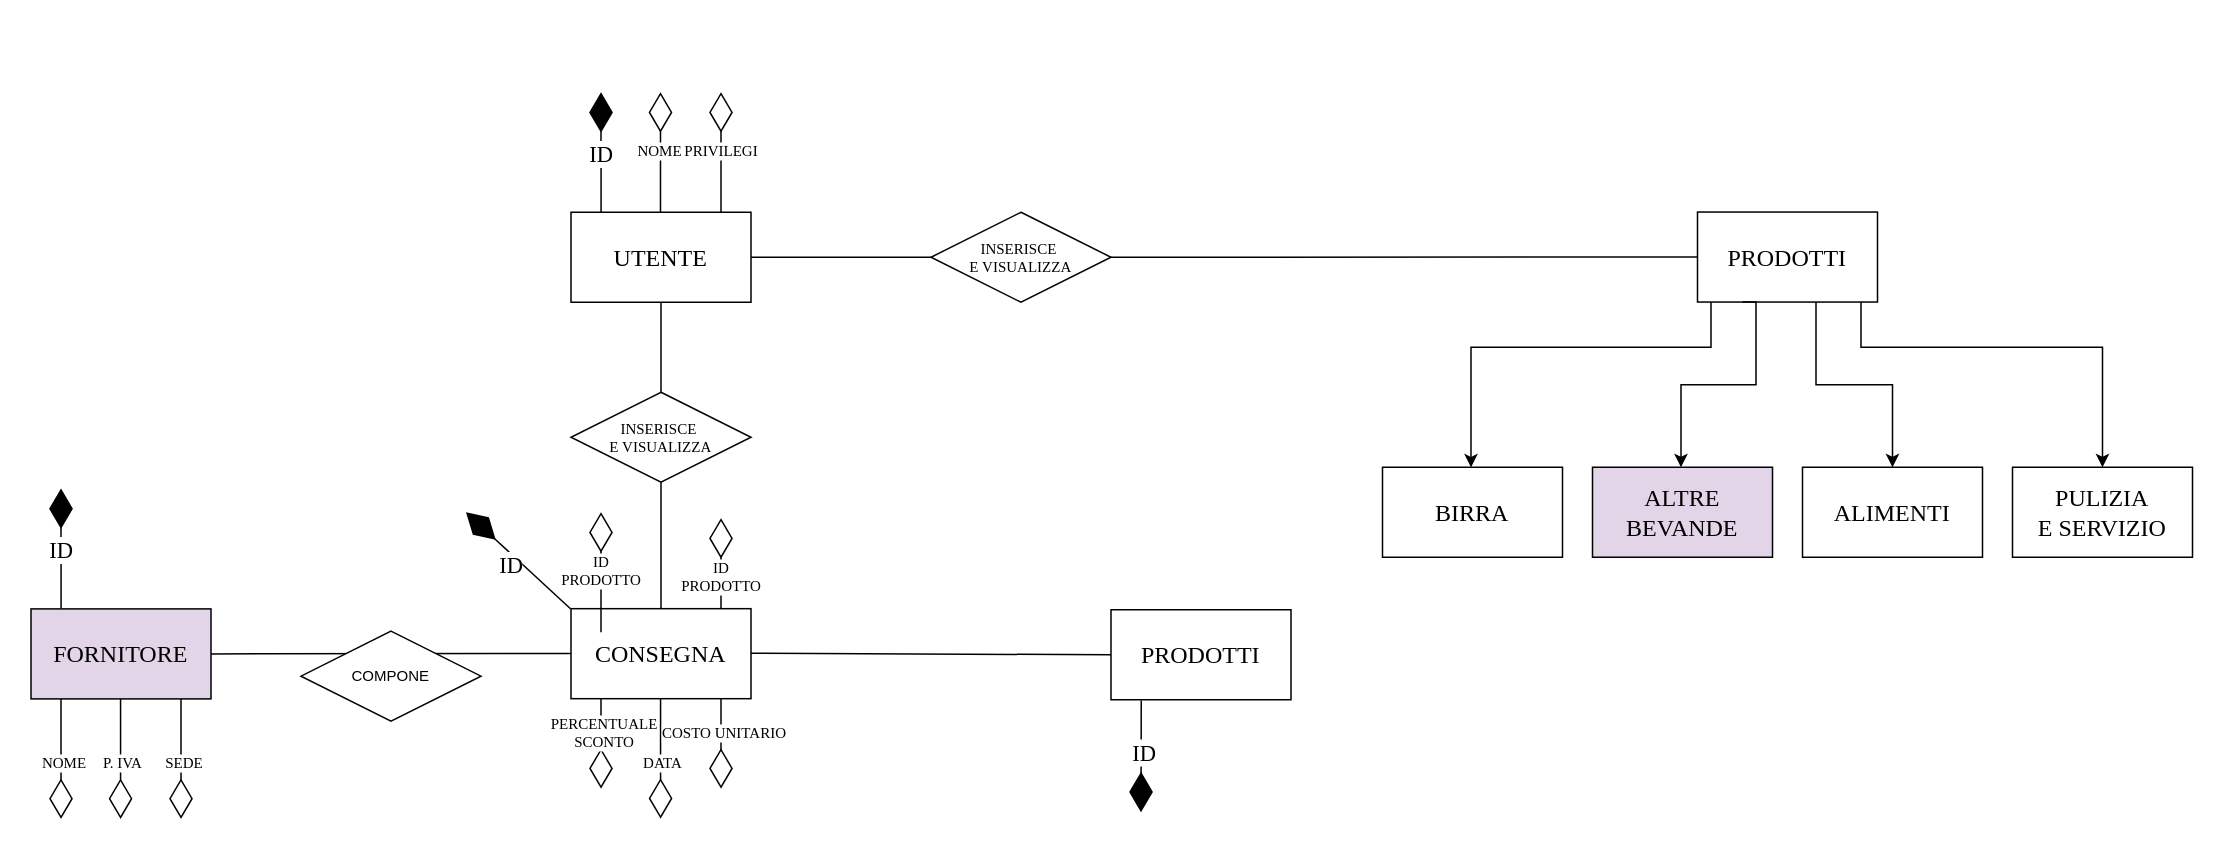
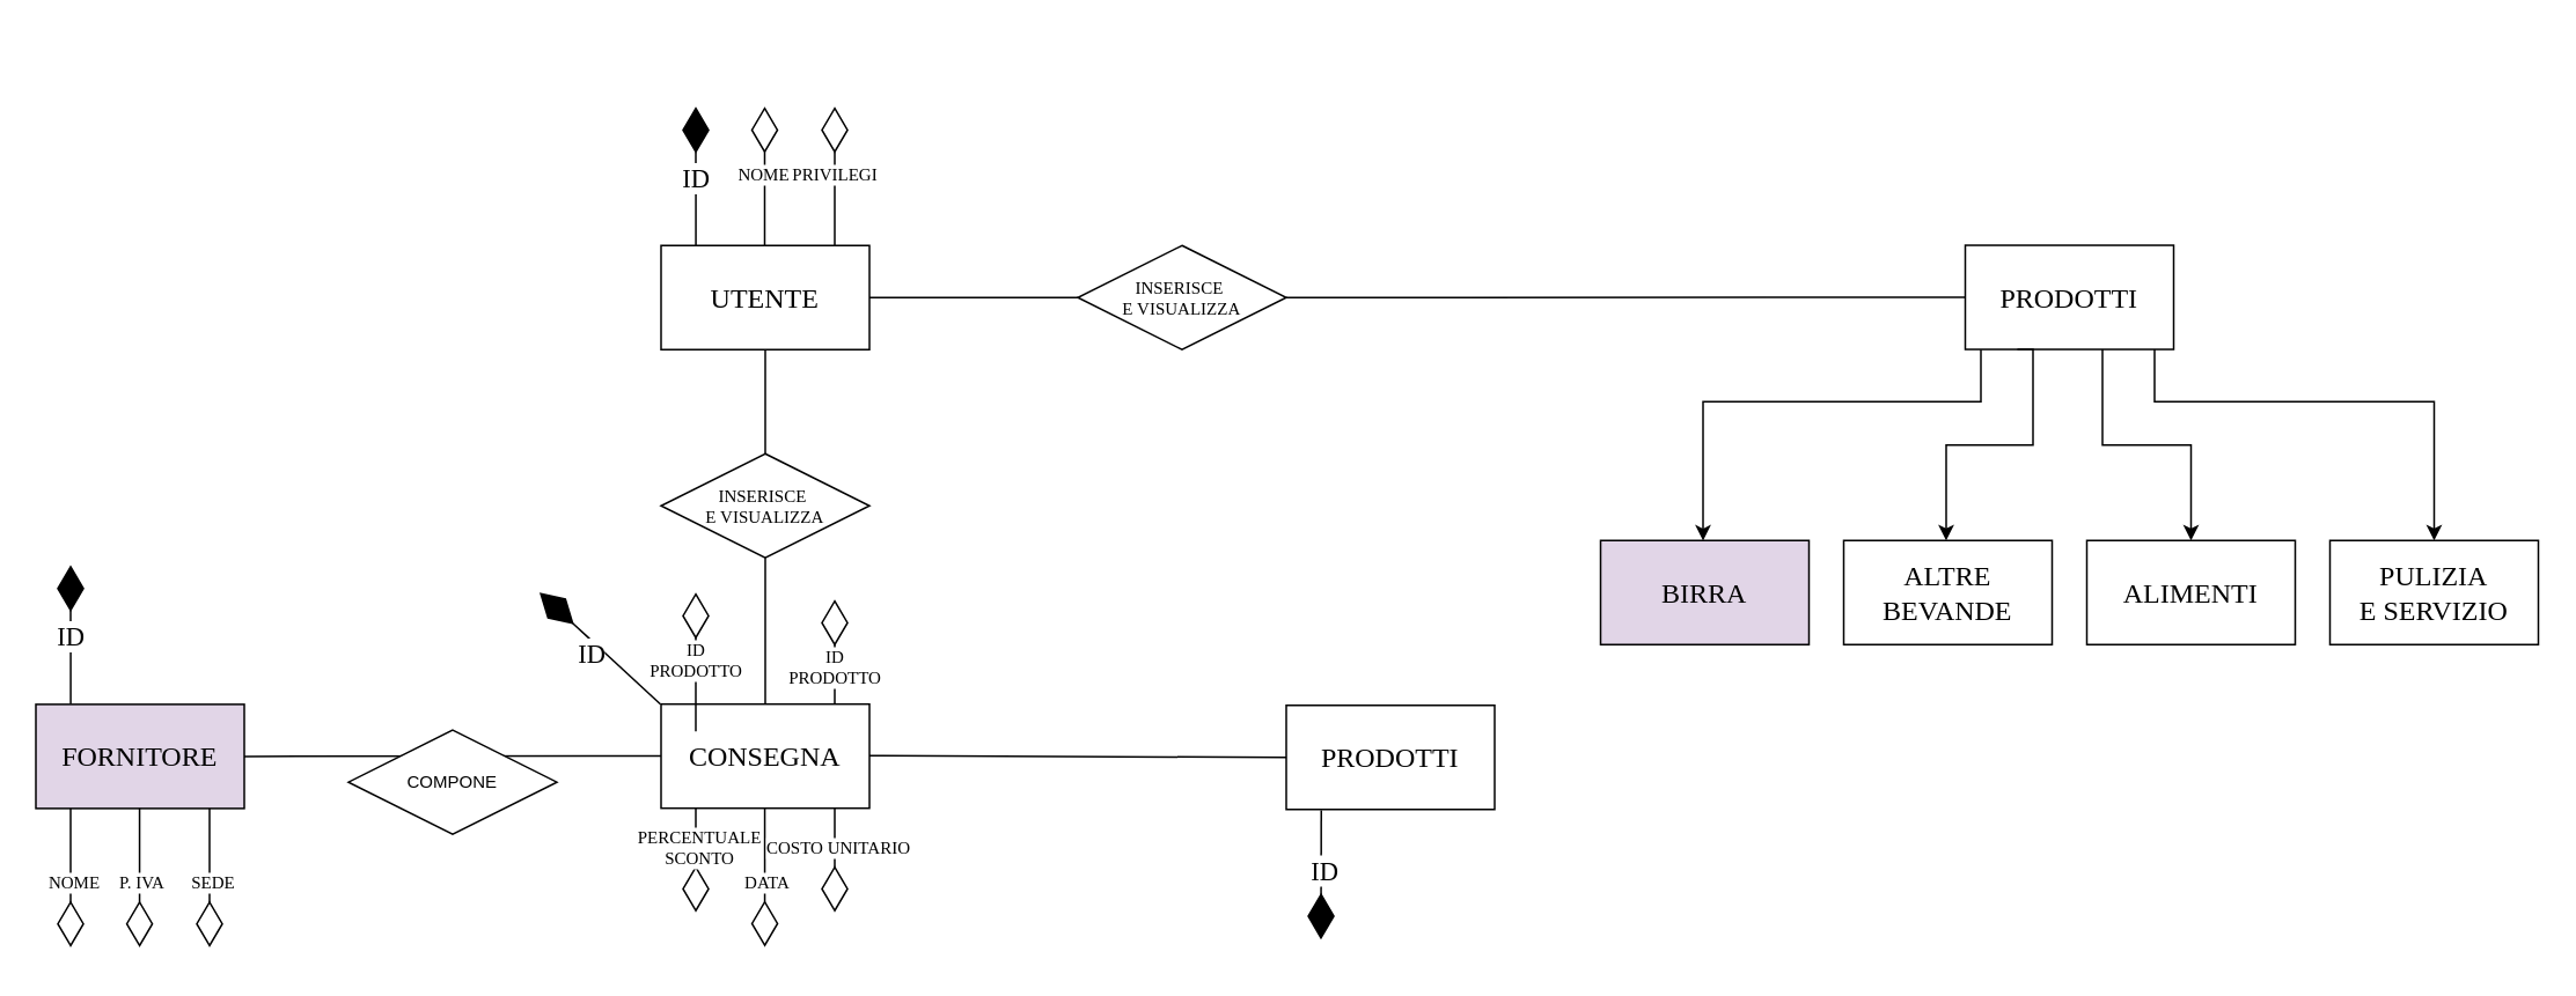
  <mxCell id="0" />
  <mxCell id="1" parent="0" />
  <mxCell id="2" value="FORNITORE" style="rounded=0;whiteSpace=wrap;html=1;hachureGap=4;fontFamily=Architects Daughter;fontSize=16;fillColor=#e1d5e7;" parent="1" vertex="1"><mxGeometry x="20" y="405.43" width="120" height="60" as="geometry" /></mxCell>
  <mxCell id="3" value="PRODOTTI" style="rounded=0;whiteSpace=wrap;html=1;hachureGap=4;fontFamily=Architects Daughter;fontSize=16;" parent="1" vertex="1"><mxGeometry x="740" y="406" width="120" height="60" as="geometry" /></mxCell>
  <mxCell id="4" value="" style="endArrow=none;html=1;rounded=0;hachureGap=4;fontFamily=Architects Daughter;exitX=1;exitY=0.5;exitDx=0;exitDy=0;" parent="1" edge="1" source="2"><mxGeometry relative="1" as="geometry"><mxPoint x="240" y="434.79" as="sourcePoint" /><mxPoint x="380.299" y="435.141" as="targetPoint" /></mxGeometry></mxCell>
  <mxCell id="5" value="" style="endArrow=none;html=1;rounded=0;hachureGap=4;fontFamily=Architects Daughter;entryX=0;entryY=0.5;entryDx=0;entryDy=0;" parent="1" target="3" edge="1"><mxGeometry relative="1" as="geometry"><mxPoint x="500" y="435.04" as="sourcePoint" /><mxPoint x="640" y="435.54" as="targetPoint" /></mxGeometry></mxCell>
  <mxCell id="6" value="" style="endArrow=diamondThin;endFill=1;endSize=24;html=1;rounded=0;hachureGap=4;fontFamily=Architects Daughter;exitX=0.108;exitY=1;exitDx=0;exitDy=0;exitPerimeter=0;" parent="1" edge="1"><mxGeometry width="160" relative="1" as="geometry"><mxPoint x="40.04" y="405.14" as="sourcePoint" /><mxPoint x="40" y="325.14" as="targetPoint" /></mxGeometry></mxCell>
  <mxCell id="7" value="ID" style="edgeLabel;html=1;align=center;verticalAlign=middle;resizable=0;points=[];hachureGap=4;fontFamily=Architects Daughter;fontSize=15;" parent="6" vertex="1" connectable="0"><mxGeometry x="0.15" y="1" relative="1" as="geometry"><mxPoint y="6" as="offset" /></mxGeometry></mxCell>
  <mxCell id="8" value="" style="endArrow=diamondThin;endFill=0;endSize=24;html=1;rounded=0;exitX=0.5;exitY=1;exitDx=0;exitDy=0;fontFamily=Architects Daughter;" parent="1" edge="1"><mxGeometry width="160" relative="1" as="geometry"><mxPoint x="40" y="465.43" as="sourcePoint" /><mxPoint x="40" y="545.43" as="targetPoint" /></mxGeometry></mxCell>
  <mxCell id="9" value="NOME" style="edgeLabel;html=1;align=center;verticalAlign=middle;resizable=0;points=[];fontFamily=Architects Daughter;fontSize=10;" parent="8" vertex="1" connectable="0"><mxGeometry x="0.039" y="1" relative="1" as="geometry"><mxPoint as="offset" /></mxGeometry></mxCell>
  <mxCell id="10" value="" style="endArrow=diamondThin;endFill=0;endSize=24;html=1;rounded=0;exitX=0.5;exitY=1;exitDx=0;exitDy=0;fontFamily=Architects Daughter;" parent="1" edge="1"><mxGeometry width="160" relative="1" as="geometry"><mxPoint x="79.71" y="465.43" as="sourcePoint" /><mxPoint x="79.71" y="545.43" as="targetPoint" /></mxGeometry></mxCell>
  <mxCell id="11" value="P. IVA" style="edgeLabel;html=1;align=center;verticalAlign=middle;resizable=0;points=[];fontFamily=Architects Daughter;fontSize=10;" parent="10" vertex="1" connectable="0"><mxGeometry x="0.039" y="1" relative="1" as="geometry"><mxPoint as="offset" /></mxGeometry></mxCell>
  <mxCell id="12" value="" style="endArrow=diamondThin;endFill=0;endSize=24;html=1;rounded=0;exitX=0.5;exitY=1;exitDx=0;exitDy=0;fontFamily=Architects Daughter;" parent="1" edge="1"><mxGeometry width="160" relative="1" as="geometry"><mxPoint x="120" y="465.43" as="sourcePoint" /><mxPoint x="120" y="545.43" as="targetPoint" /></mxGeometry></mxCell>
  <mxCell id="13" value="SEDE" style="edgeLabel;html=1;align=center;verticalAlign=middle;resizable=0;points=[];fontFamily=Architects Daughter;fontSize=10;" parent="12" vertex="1" connectable="0"><mxGeometry x="0.039" y="1" relative="1" as="geometry"><mxPoint as="offset" /></mxGeometry></mxCell>
  <mxCell id="14" value="" style="endArrow=diamondThin;endFill=0;endSize=24;html=1;rounded=0;exitX=0.5;exitY=1;exitDx=0;exitDy=0;fontFamily=Architects Daughter;" parent="1" edge="1"><mxGeometry width="160" relative="1" as="geometry"><mxPoint x="439.71" y="465.29" as="sourcePoint" /><mxPoint x="439.71" y="545.29" as="targetPoint" /></mxGeometry></mxCell>
  <mxCell id="15" value="DATA" style="edgeLabel;html=1;align=center;verticalAlign=middle;resizable=0;points=[];fontFamily=Architects Daughter;fontSize=10;" parent="14" vertex="1" connectable="0"><mxGeometry x="0.039" y="1" relative="1" as="geometry"><mxPoint as="offset" /></mxGeometry></mxCell>
  <mxCell id="16" value="" style="endArrow=diamondThin;endFill=0;endSize=24;html=1;rounded=0;exitX=0.5;exitY=1;exitDx=0;exitDy=0;fontFamily=Architects Daughter;" parent="1" edge="1"><mxGeometry width="160" relative="1" as="geometry"><mxPoint x="480" y="445.29" as="sourcePoint" /><mxPoint x="480" y="525.29" as="targetPoint" /></mxGeometry></mxCell>
  <mxCell id="17" value="COSTO UNITARIO" style="edgeLabel;html=1;align=center;verticalAlign=middle;resizable=0;points=[];fontFamily=Architects Daughter;fontSize=10;" parent="16" vertex="1" connectable="0"><mxGeometry x="0.039" y="1" relative="1" as="geometry"><mxPoint as="offset" /></mxGeometry></mxCell>
  <mxCell id="18" value="" style="endArrow=diamondThin;endFill=0;endSize=24;html=1;rounded=0;exitX=0.5;exitY=1;exitDx=0;exitDy=0;fontFamily=Architects Daughter;" parent="1" edge="1"><mxGeometry width="160" relative="1" as="geometry"><mxPoint x="400" y="445.29" as="sourcePoint" /><mxPoint x="400" y="525.29" as="targetPoint" /></mxGeometry></mxCell>
  <mxCell id="19" value="PERCENTUALE&lt;div style=&quot;font-size: 10px;&quot;&gt;SCONTO&lt;/div&gt;" style="edgeLabel;html=1;align=center;verticalAlign=middle;resizable=0;points=[];fontFamily=Architects Daughter;fontSize=10;" parent="18" vertex="1" connectable="0"><mxGeometry x="0.039" y="1" relative="1" as="geometry"><mxPoint as="offset" /></mxGeometry></mxCell>
  <mxCell id="20" value="" style="endArrow=diamondThin;endFill=1;endSize=24;html=1;rounded=0;hachureGap=4;fontFamily=Architects Daughter;exitX=0.108;exitY=1;exitDx=0;exitDy=0;exitPerimeter=0;" parent="1" edge="1"><mxGeometry width="160" relative="1" as="geometry"><mxPoint x="379.64" y="405.29" as="sourcePoint" /><mxPoint x="310" y="341" as="targetPoint" /></mxGeometry></mxCell>
  <mxCell id="21" value="ID" style="edgeLabel;html=1;align=center;verticalAlign=middle;resizable=0;points=[];hachureGap=4;fontFamily=Architects Daughter;fontSize=15;" parent="20" vertex="1" connectable="0"><mxGeometry x="0.15" y="1" relative="1" as="geometry"><mxPoint y="6" as="offset" /></mxGeometry></mxCell>
  <mxCell id="22" value="" style="endArrow=diamondThin;endFill=0;endSize=24;html=1;rounded=0;exitX=0.5;exitY=1;exitDx=0;exitDy=0;fontFamily=Architects Daughter;" parent="1" edge="1"><mxGeometry width="160" relative="1" as="geometry"><mxPoint x="480" y="425" as="sourcePoint" /><mxPoint x="480" y="345" as="targetPoint" /></mxGeometry></mxCell>
  <mxCell id="23" value="ID&lt;div style=&quot;font-size: 10px;&quot;&gt;PRODOTTO&lt;/div&gt;" style="edgeLabel;html=1;align=center;verticalAlign=middle;resizable=0;points=[];fontFamily=Architects Daughter;fontSize=10;" parent="22" vertex="1" connectable="0"><mxGeometry x="0.039" y="1" relative="1" as="geometry"><mxPoint as="offset" /></mxGeometry></mxCell>
  <mxCell id="24" value="UTENTE" style="rounded=0;whiteSpace=wrap;html=1;hachureGap=4;fontFamily=Architects Daughter;fontSize=16;" parent="1" vertex="1"><mxGeometry x="380" y="141" width="120" height="60" as="geometry" /></mxCell>
  <mxCell id="25" value="&lt;font style=&quot;font-size: 10px;&quot;&gt;INSERISCE&amp;nbsp; E&amp;nbsp;&lt;span style=&quot;background-color: initial; font-size: 10px;&quot;&gt;VISUALIZZA&lt;/span&gt;&lt;/font&gt;" style="shape=rhombus;perimeter=rhombusPerimeter;whiteSpace=wrap;html=1;align=center;fontFamily=Architects Daughter;fontSize=10;verticalAlign=middle;" parent="1" vertex="1"><mxGeometry x="380" y="261" width="120" height="60" as="geometry" /></mxCell>
  <mxCell id="26" value="" style="endArrow=none;html=1;rounded=0;exitX=0.5;exitY=0;exitDx=0;exitDy=0;entryX=0.5;entryY=1;entryDx=0;entryDy=0;fontFamily=Architects Daughter;" parent="1" target="25" edge="1"><mxGeometry relative="1" as="geometry"><mxPoint x="440" y="405.29" as="sourcePoint" /><mxPoint x="179.66" y="131.29" as="targetPoint" /></mxGeometry></mxCell>
  <mxCell id="27" value="" style="endArrow=none;html=1;rounded=0;exitX=0.5;exitY=1;exitDx=0;exitDy=0;entryX=0.5;entryY=0;entryDx=0;entryDy=0;fontFamily=Architects Daughter;" parent="1" source="24" target="25" edge="1"><mxGeometry relative="1" as="geometry"><mxPoint x="530" y="191" as="sourcePoint" /><mxPoint x="690" y="191" as="targetPoint" /></mxGeometry></mxCell>
  <mxCell id="28" value="" style="endArrow=diamondThin;endFill=1;endSize=24;html=1;rounded=0;hachureGap=4;fontFamily=Architects Daughter;exitX=0.108;exitY=1;exitDx=0;exitDy=0;exitPerimeter=0;" parent="1" edge="1"><mxGeometry width="160" relative="1" as="geometry"><mxPoint x="400.04" y="141" as="sourcePoint" /><mxPoint x="400" y="61" as="targetPoint" /></mxGeometry></mxCell>
  <mxCell id="29" value="ID" style="edgeLabel;html=1;align=center;verticalAlign=middle;resizable=0;points=[];hachureGap=4;fontFamily=Architects Daughter;fontSize=15;" parent="28" vertex="1" connectable="0"><mxGeometry x="0.15" y="1" relative="1" as="geometry"><mxPoint y="6" as="offset" /></mxGeometry></mxCell>
  <mxCell id="30" value="" style="endArrow=diamondThin;endFill=0;endSize=24;html=1;rounded=0;exitX=0.5;exitY=1;exitDx=0;exitDy=0;fontFamily=Architects Daughter;" parent="1" edge="1"><mxGeometry width="160" relative="1" as="geometry"><mxPoint x="439.66" y="141" as="sourcePoint" /><mxPoint x="439.66" y="61" as="targetPoint" /></mxGeometry></mxCell>
  <mxCell id="31" value="NOME" style="edgeLabel;html=1;align=center;verticalAlign=middle;resizable=0;points=[];fontFamily=Architects Daughter;fontSize=10;" parent="30" vertex="1" connectable="0"><mxGeometry x="0.039" y="1" relative="1" as="geometry"><mxPoint as="offset" /></mxGeometry></mxCell>
  <mxCell id="32" value="" style="endArrow=diamondThin;endFill=0;endSize=24;html=1;rounded=0;exitX=0.5;exitY=1;exitDx=0;exitDy=0;fontFamily=Architects Daughter;" parent="1" edge="1"><mxGeometry width="160" relative="1" as="geometry"><mxPoint x="480" y="141" as="sourcePoint" /><mxPoint x="480" y="61" as="targetPoint" /></mxGeometry></mxCell>
  <mxCell id="33" value="PRIVILEGI" style="edgeLabel;html=1;align=center;verticalAlign=middle;resizable=0;points=[];fontFamily=Architects Daughter;fontSize=10;" parent="32" vertex="1" connectable="0"><mxGeometry x="0.039" y="1" relative="1" as="geometry"><mxPoint as="offset" /></mxGeometry></mxCell>
  <mxCell id="34" value="" style="endArrow=diamondThin;endFill=1;endSize=24;html=1;rounded=0;hachureGap=4;fontFamily=Architects Daughter;exitX=0.168;exitY=1.007;exitDx=0;exitDy=0;exitPerimeter=0;" parent="1" source="3" edge="1"><mxGeometry width="160" relative="1" as="geometry"><mxPoint x="807" y="471" as="sourcePoint" /><mxPoint x="760" y="541" as="targetPoint" /></mxGeometry></mxCell>
  <mxCell id="35" value="ID" style="edgeLabel;html=1;align=center;verticalAlign=middle;resizable=0;points=[];hachureGap=4;fontFamily=Architects Daughter;fontSize=15;" parent="34" vertex="1" connectable="0"><mxGeometry x="0.15" y="1" relative="1" as="geometry"><mxPoint y="-9" as="offset" /></mxGeometry></mxCell>
  <mxCell id="36" value="" style="group;fontFamily=Architects Daughter;" parent="1" vertex="1" connectable="0"><mxGeometry x="1131" y="20.71" width="260" height="300.29" as="geometry" /></mxCell>
  <mxCell id="37" value="PRODOTTI" style="rounded=0;whiteSpace=wrap;html=1;hachureGap=4;fontFamily=Architects Daughter;fontSize=16;" parent="36" vertex="1"><mxGeometry y="120.15" width="120" height="60" as="geometry" /></mxCell>
  <mxCell id="38" value="CONSEGNA" style="rounded=0;whiteSpace=wrap;html=1;hachureGap=4;fontFamily=Architects Daughter;fontSize=16;" parent="1" vertex="1"><mxGeometry x="380" y="405.29" width="120" height="60" as="geometry" /></mxCell>
  <mxCell id="39" value="&lt;span style=&quot;font-size: 10px;&quot;&gt;INSERISCE&amp;nbsp; E&amp;nbsp;&lt;/span&gt;&lt;span style=&quot;background-color: initial; font-size: 10px;&quot;&gt;VISUALIZZA&lt;/span&gt;" style="shape=rhombus;perimeter=rhombusPerimeter;whiteSpace=wrap;html=1;align=center;fontFamily=Architects Daughter;fontSize=10;verticalAlign=middle;" parent="1" vertex="1"><mxGeometry x="620" y="141" width="120" height="60" as="geometry" /></mxCell>
  <mxCell id="40" value="" style="endArrow=none;html=1;rounded=0;hachureGap=4;fontFamily=Architects Daughter;entryX=0;entryY=0.5;entryDx=0;entryDy=0;exitX=1;exitY=0.5;exitDx=0;exitDy=0;" parent="1" source="39" target="37" edge="1"><mxGeometry relative="1" as="geometry"><mxPoint x="680" y="251.04" as="sourcePoint" /><mxPoint x="820" y="251" as="targetPoint" /></mxGeometry></mxCell>
  <mxCell id="41" value="" style="endArrow=none;html=1;rounded=0;hachureGap=4;fontFamily=Architects Daughter;entryX=0;entryY=0.5;entryDx=0;entryDy=0;exitX=1;exitY=0.5;exitDx=0;exitDy=0;" parent="1" source="24" target="39" edge="1"><mxGeometry relative="1" as="geometry"><mxPoint x="750" y="181" as="sourcePoint" /><mxPoint x="860" y="181" as="targetPoint" /></mxGeometry></mxCell>
  <mxCell id="42" value="" style="endArrow=diamondThin;endFill=0;endSize=24;html=1;rounded=0;exitX=0.5;exitY=1;exitDx=0;exitDy=0;fontFamily=Architects Daughter;" parent="1" edge="1"><mxGeometry width="160" relative="1" as="geometry"><mxPoint x="400" y="421" as="sourcePoint" /><mxPoint x="400" y="341" as="targetPoint" /></mxGeometry></mxCell>
  <mxCell id="43" value="ID&lt;div style=&quot;font-size: 10px;&quot;&gt;PRODOTTO&lt;/div&gt;" style="edgeLabel;html=1;align=center;verticalAlign=middle;resizable=0;points=[];fontFamily=Architects Daughter;fontSize=10;" parent="42" vertex="1" connectable="0"><mxGeometry x="0.039" y="1" relative="1" as="geometry"><mxPoint as="offset" /></mxGeometry></mxCell>
- <mxCell id="44" value="BIRRA" style="rounded=0;whiteSpace=wrap;html=1;hachureGap=4;fontFamily=Architects Daughter;fontSize=16;" parent="1" vertex="1"><mxGeometry x="921" y="311" width="120" height="60" as="geometry" /></mxCell>
+ <mxCell id="44" value="BIRRA" style="rounded=0;whiteSpace=wrap;html=1;hachureGap=4;fontFamily=Architects Daughter;fontSize=16;fillColor=#e1d5e7;" parent="1" vertex="1"><mxGeometry x="921" y="311" width="120" height="60" as="geometry" /></mxCell>
  <mxCell id="45" value="PULIZIA&lt;div&gt;E SERVIZIO&lt;/div&gt;" style="rounded=0;whiteSpace=wrap;html=1;hachureGap=4;fontFamily=Architects Daughter;fontSize=16;" parent="1" vertex="1"><mxGeometry x="1341" y="311" width="120" height="60" as="geometry" /></mxCell>
  <mxCell id="46" value="ALIMENTI" style="rounded=0;whiteSpace=wrap;html=1;hachureGap=4;fontFamily=Architects Daughter;fontSize=16;" parent="1" vertex="1"><mxGeometry x="1201" y="311" width="120" height="60" as="geometry" /></mxCell>
- <mxCell id="47" value="ALTRE BEVANDE" style="rounded=0;whiteSpace=wrap;html=1;hachureGap=4;fontFamily=Architects Daughter;fontSize=16;fillColor=#e1d5e7;" parent="1" vertex="1"><mxGeometry x="1061" y="311" width="120" height="60" as="geometry" /></mxCell>
+ <mxCell id="47" value="ALTRE BEVANDE" style="rounded=0;whiteSpace=wrap;html=1;hachureGap=4;fontFamily=Architects Daughter;fontSize=16;" parent="1" vertex="1"><mxGeometry x="1061" y="311" width="120" height="60" as="geometry" /></mxCell>
  <mxCell id="48" value="" style="edgeStyle=orthogonalEdgeStyle;rounded=0;orthogonalLoop=1;jettySize=auto;html=1;exitX=0.25;exitY=1;exitDx=0;exitDy=0;" edge="1" parent="1" source="37" target="47"><mxGeometry relative="1" as="geometry"><Array as="points"><mxPoint x="1170" y="201" /><mxPoint x="1170" y="256" /><mxPoint x="1120" y="256" /></Array></mxGeometry></mxCell>
  <mxCell id="49" value="" style="edgeStyle=orthogonalEdgeStyle;rounded=0;orthogonalLoop=1;jettySize=auto;html=1;" edge="1" parent="1"><mxGeometry relative="1" as="geometry"><mxPoint x="1140" y="201" as="sourcePoint" /><mxPoint x="980" y="311.14" as="targetPoint" /><Array as="points"><mxPoint x="1140" y="201" /><mxPoint x="1140" y="231" /><mxPoint x="980" y="231" /></Array></mxGeometry></mxCell>
  <mxCell id="50" style="edgeStyle=orthogonalEdgeStyle;rounded=0;orthogonalLoop=1;jettySize=auto;html=1;entryX=0.5;entryY=0;entryDx=0;entryDy=0;" edge="1" parent="1" source="37" target="45"><mxGeometry relative="1" as="geometry"><Array as="points"><mxPoint x="1240" y="231" /><mxPoint x="1401" y="231" /></Array></mxGeometry></mxCell>
  <mxCell id="51" style="edgeStyle=orthogonalEdgeStyle;rounded=0;orthogonalLoop=1;jettySize=auto;html=1;entryX=0.5;entryY=0;entryDx=0;entryDy=0;" edge="1" parent="1" source="37" target="46"><mxGeometry relative="1" as="geometry"><Array as="points"><mxPoint x="1210" y="256" /><mxPoint x="1261" y="256" /></Array></mxGeometry></mxCell>
  <mxCell id="52" value="COMPONE" style="shape=rhombus;perimeter=rhombusPerimeter;whiteSpace=wrap;html=1;align=center;fontSize=10;" vertex="1" parent="1"><mxGeometry x="200" y="420.29" width="120" height="60" as="geometry" /></mxCell>
